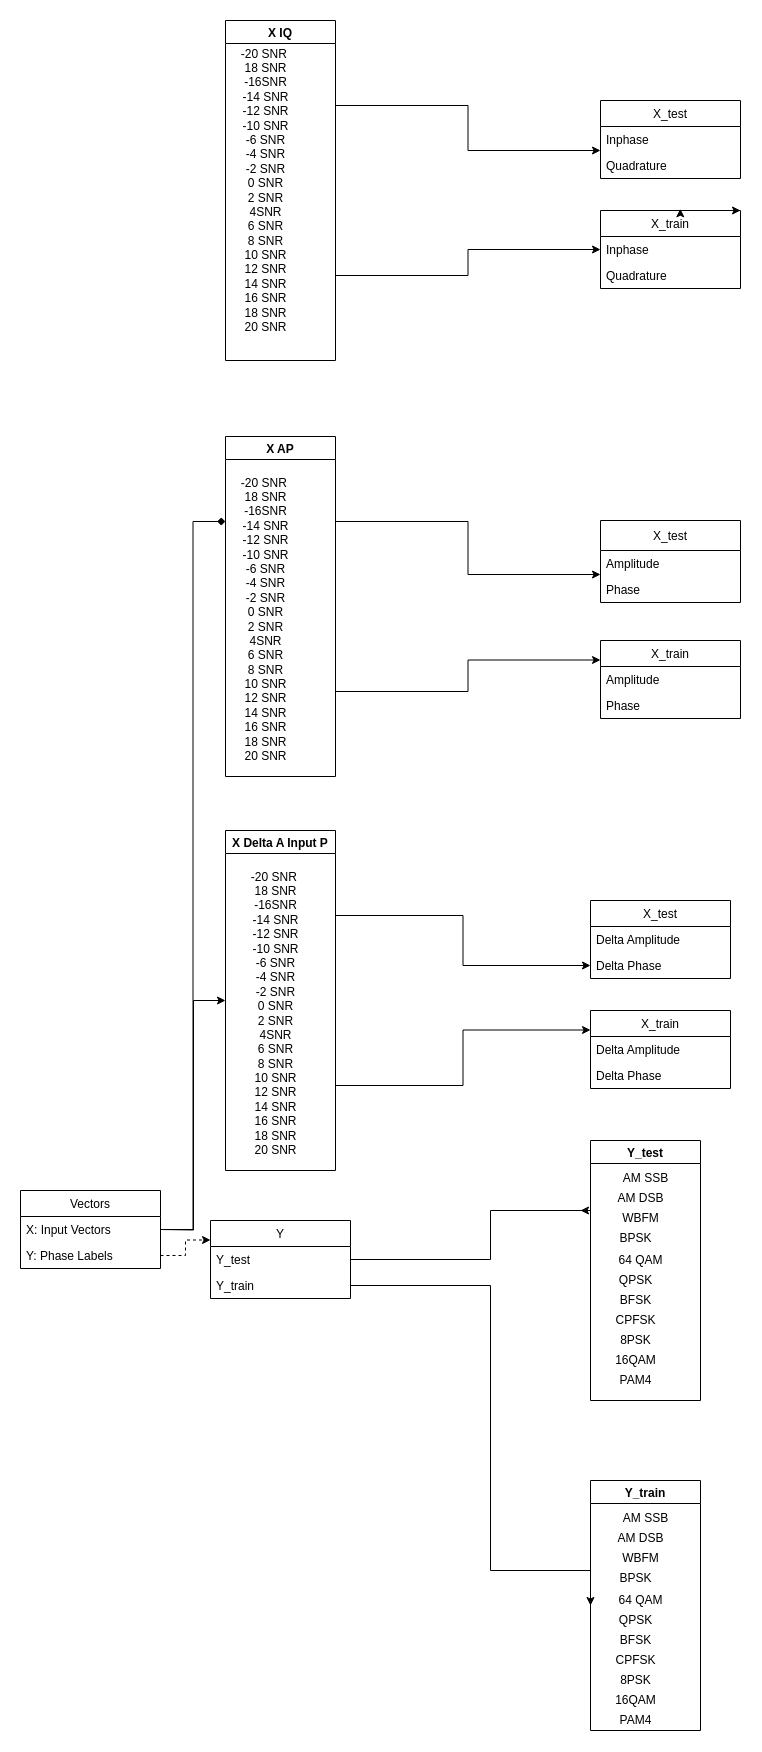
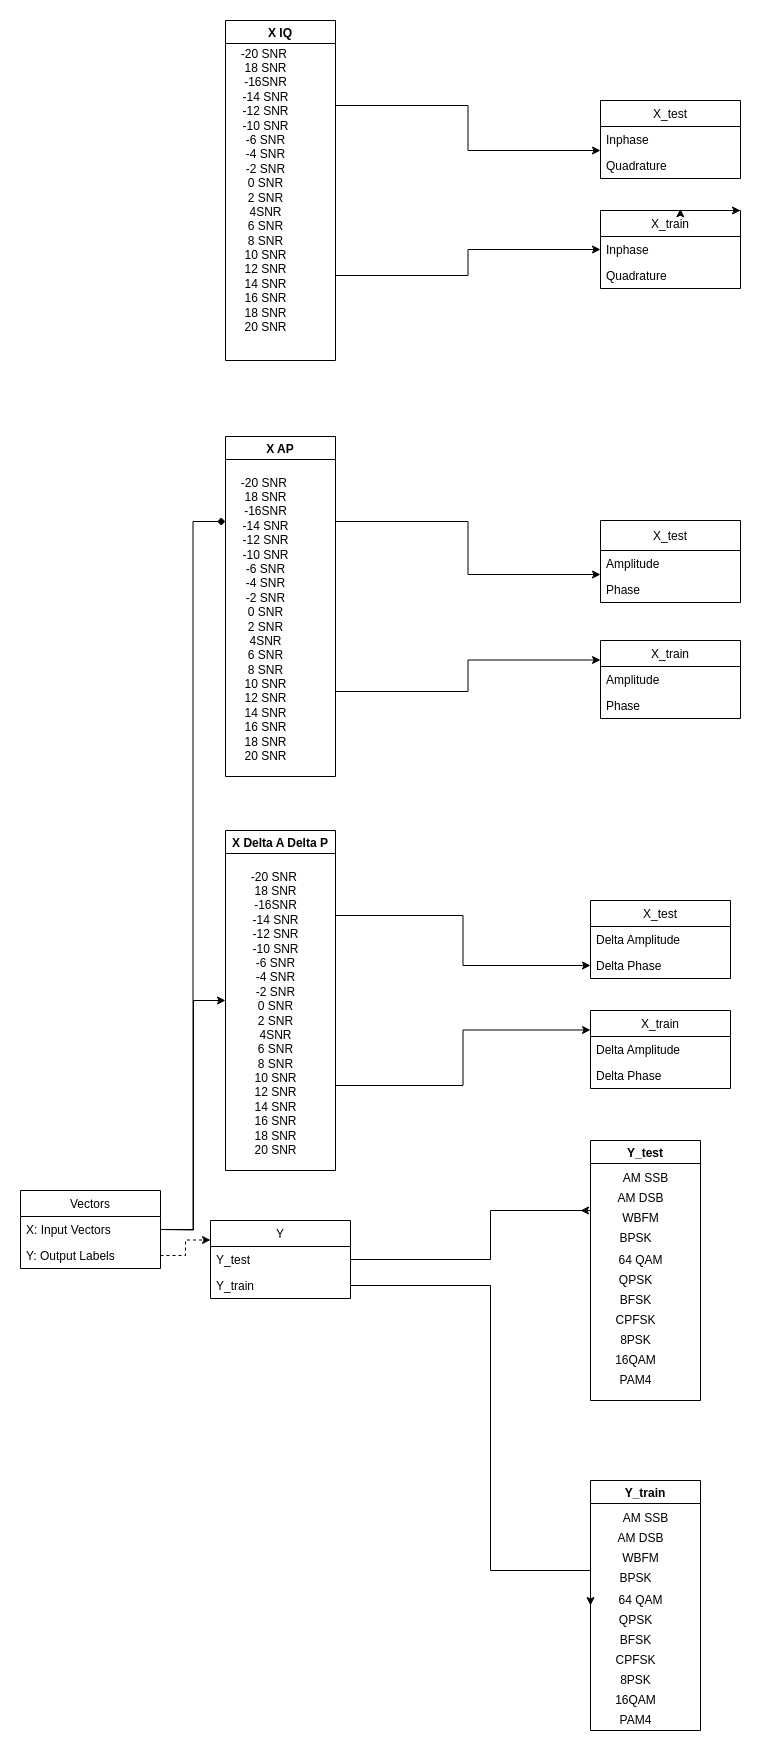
  <mxCell id="0" />
  <mxCell id="1" parent="0" />
  <mxCell id="2" value="X_test" style="swimlane;fontStyle=0;childLayout=stackLayout;horizontal=1;startSize=26;horizontalStack=0;resizeParent=1;resizeParentMax=0;resizeLast=0;collapsible=1;marginBottom=0;" vertex="1" parent="1"><mxGeometry x="590" y="900" width="140" height="78" as="geometry" /></mxCell>
  <mxCell id="3" value="Delta Amplitude" style="text;strokeColor=none;fillColor=none;align=left;verticalAlign=top;spacingLeft=4;spacingRight=4;overflow=hidden;rotatable=0;points=[[0,0.5],[1,0.5]];portConstraint=eastwest;" vertex="1" parent="2"><mxGeometry y="26" width="140" height="26" as="geometry" /></mxCell>
  <mxCell id="4" value="Delta Phase" style="text;strokeColor=none;fillColor=none;align=left;verticalAlign=top;spacingLeft=4;spacingRight=4;overflow=hidden;rotatable=0;points=[[0,0.5],[1,0.5]];portConstraint=eastwest;" vertex="1" parent="2"><mxGeometry y="52" width="140" height="26" as="geometry" /></mxCell>
  <mxCell id="5" value="Vectors" style="swimlane;fontStyle=0;childLayout=stackLayout;horizontal=1;startSize=26;horizontalStack=0;resizeParent=1;resizeParentMax=0;resizeLast=0;collapsible=1;marginBottom=0;" vertex="1" parent="1"><mxGeometry x="20" y="1190" width="140" height="78" as="geometry"><mxRectangle x="200" y="140" width="50" height="26" as="alternateBounds" /></mxGeometry></mxCell>
  <mxCell id="6" value="X: Input Vectors" style="text;strokeColor=none;fillColor=none;align=left;verticalAlign=top;spacingLeft=4;spacingRight=4;overflow=hidden;rotatable=0;points=[[0,0.5],[1,0.5]];portConstraint=eastwest;" vertex="1" parent="5"><mxGeometry y="26" width="140" height="26" as="geometry" /></mxCell>
- <mxCell id="7" value="Y: Phase Labels" style="text;strokeColor=none;fillColor=none;align=left;verticalAlign=top;spacingLeft=4;spacingRight=4;overflow=hidden;rotatable=0;points=[[0,0.5],[1,0.5]];portConstraint=eastwest;" vertex="1" parent="5"><mxGeometry y="52" width="140" height="26" as="geometry" /></mxCell>
+ <mxCell id="7" value="Y: Output Labels" style="text;strokeColor=none;fillColor=none;align=left;verticalAlign=top;spacingLeft=4;spacingRight=4;overflow=hidden;rotatable=0;points=[[0,0.5],[1,0.5]];portConstraint=eastwest;" vertex="1" parent="5"><mxGeometry y="52" width="140" height="26" as="geometry" /></mxCell>
  <mxCell id="8" value="Y" style="swimlane;fontStyle=0;childLayout=stackLayout;horizontal=1;startSize=26;horizontalStack=0;resizeParent=1;resizeParentMax=0;resizeLast=0;collapsible=1;marginBottom=0;" vertex="1" parent="1"><mxGeometry x="210" y="1220" width="140" height="78" as="geometry"><mxRectangle x="200" y="140" width="50" height="26" as="alternateBounds" /></mxGeometry></mxCell>
  <mxCell id="9" value="Y_test" style="text;strokeColor=none;fillColor=none;align=left;verticalAlign=top;spacingLeft=4;spacingRight=4;overflow=hidden;rotatable=0;points=[[0,0.5],[1,0.5]];portConstraint=eastwest;" vertex="1" parent="8"><mxGeometry y="26" width="140" height="26" as="geometry" /></mxCell>
  <mxCell id="10" value="Y_train" style="text;strokeColor=none;fillColor=none;align=left;verticalAlign=top;spacingLeft=4;spacingRight=4;overflow=hidden;rotatable=0;points=[[0,0.5],[1,0.5]];portConstraint=eastwest;" vertex="1" parent="8"><mxGeometry y="52" width="140" height="26" as="geometry" /></mxCell>
  <mxCell id="11" style="edgeStyle=orthogonalEdgeStyle;rounded=0;orthogonalLoop=1;jettySize=auto;html=1;exitX=1;exitY=0.5;exitDx=0;exitDy=0;entryX=0;entryY=0.25;entryDx=0;entryDy=0;dashed=1;" edge="1" parent="1" source="7" target="8"><mxGeometry relative="1" as="geometry" /></mxCell>
  <mxCell id="12" value="X_train" style="swimlane;fontStyle=0;childLayout=stackLayout;horizontal=1;startSize=26;horizontalStack=0;resizeParent=1;resizeParentMax=0;resizeLast=0;collapsible=1;marginBottom=0;" vertex="1" parent="1"><mxGeometry x="590" y="1010" width="140" height="78" as="geometry" /></mxCell>
  <mxCell id="13" value="Delta Amplitude" style="text;strokeColor=none;fillColor=none;align=left;verticalAlign=top;spacingLeft=4;spacingRight=4;overflow=hidden;rotatable=0;points=[[0,0.5],[1,0.5]];portConstraint=eastwest;" vertex="1" parent="12"><mxGeometry y="26" width="140" height="26" as="geometry" /></mxCell>
  <mxCell id="14" value="Delta Phase" style="text;strokeColor=none;fillColor=none;align=left;verticalAlign=top;spacingLeft=4;spacingRight=4;overflow=hidden;rotatable=0;points=[[0,0.5],[1,0.5]];portConstraint=eastwest;" vertex="1" parent="12"><mxGeometry y="52" width="140" height="26" as="geometry" /></mxCell>
  <mxCell id="15" style="edgeStyle=orthogonalEdgeStyle;rounded=0;orthogonalLoop=1;jettySize=auto;html=1;entryX=0;entryY=0.25;entryDx=0;entryDy=0;exitX=1;exitY=0.75;exitDx=0;exitDy=0;" edge="1" parent="1" source="65" target="12"><mxGeometry relative="1" as="geometry"><mxPoint x="280" y="970" as="sourcePoint" /></mxGeometry></mxCell>
  <mxCell id="16" value="Y_test" style="swimlane;" vertex="1" parent="1"><mxGeometry x="590" y="1140" width="110" height="260" as="geometry" /></mxCell>
  <mxCell id="17" value="AM DSB" style="text;html=1;align=center;verticalAlign=middle;resizable=0;points=[];autosize=1;strokeColor=none;" vertex="1" parent="16"><mxGeometry x="20" y="48" width="60" height="20" as="geometry" /></mxCell>
  <mxCell id="18" value="AM SSB" style="text;html=1;align=center;verticalAlign=middle;resizable=0;points=[];autosize=1;strokeColor=none;" vertex="1" parent="16"><mxGeometry x="25" y="28" width="60" height="20" as="geometry" /></mxCell>
  <mxCell id="19" value="QPSK" style="text;html=1;align=center;verticalAlign=middle;resizable=0;points=[];autosize=1;strokeColor=none;" vertex="1" parent="16"><mxGeometry x="20" y="130" width="50" height="20" as="geometry" /></mxCell>
  <mxCell id="20" value="BPSK" style="text;html=1;align=center;verticalAlign=middle;resizable=0;points=[];autosize=1;strokeColor=none;" vertex="1" parent="16"><mxGeometry x="20" y="88" width="50" height="20" as="geometry" /></mxCell>
  <mxCell id="21" value="WBFM" style="text;html=1;align=center;verticalAlign=middle;resizable=0;points=[];autosize=1;strokeColor=none;" vertex="1" parent="16"><mxGeometry x="25" y="68" width="50" height="20" as="geometry" /></mxCell>
  <mxCell id="22" value="16QAM" style="text;html=1;align=center;verticalAlign=middle;resizable=0;points=[];autosize=1;strokeColor=none;" vertex="1" parent="16"><mxGeometry x="15" y="210" width="60" height="20" as="geometry" /></mxCell>
  <mxCell id="23" value="BFSK" style="text;html=1;align=center;verticalAlign=middle;resizable=0;points=[];autosize=1;strokeColor=none;" vertex="1" parent="16"><mxGeometry x="20" y="150" width="50" height="20" as="geometry" /></mxCell>
  <mxCell id="24" value="CPFSK" style="text;html=1;align=center;verticalAlign=middle;resizable=0;points=[];autosize=1;strokeColor=none;" vertex="1" parent="16"><mxGeometry x="15" y="170" width="60" height="20" as="geometry" /></mxCell>
  <mxCell id="25" value="64 QAM" style="text;html=1;align=center;verticalAlign=middle;resizable=0;points=[];autosize=1;strokeColor=none;" vertex="1" parent="16"><mxGeometry x="20" y="110" width="60" height="20" as="geometry" /></mxCell>
  <mxCell id="26" value="8PSK" style="text;html=1;align=center;verticalAlign=middle;resizable=0;points=[];autosize=1;strokeColor=none;" vertex="1" parent="16"><mxGeometry x="20" y="190" width="50" height="20" as="geometry" /></mxCell>
  <mxCell id="27" value="PAM4" style="text;html=1;align=center;verticalAlign=middle;resizable=0;points=[];autosize=1;strokeColor=none;" vertex="1" parent="16"><mxGeometry x="20" y="230" width="50" height="20" as="geometry" /></mxCell>
  <mxCell id="28" value="Y_train" style="swimlane;" vertex="1" parent="1"><mxGeometry x="590" y="1480" width="110" height="250" as="geometry" /></mxCell>
  <mxCell id="29" value="AM DSB" style="text;html=1;align=center;verticalAlign=middle;resizable=0;points=[];autosize=1;strokeColor=none;" vertex="1" parent="28"><mxGeometry x="20" y="48" width="60" height="20" as="geometry" /></mxCell>
  <mxCell id="30" value="AM SSB" style="text;html=1;align=center;verticalAlign=middle;resizable=0;points=[];autosize=1;strokeColor=none;" vertex="1" parent="28"><mxGeometry x="25" y="28" width="60" height="20" as="geometry" /></mxCell>
  <mxCell id="31" value="QPSK" style="text;html=1;align=center;verticalAlign=middle;resizable=0;points=[];autosize=1;strokeColor=none;" vertex="1" parent="28"><mxGeometry x="20" y="130" width="50" height="20" as="geometry" /></mxCell>
  <mxCell id="32" value="BPSK" style="text;html=1;align=center;verticalAlign=middle;resizable=0;points=[];autosize=1;strokeColor=none;" vertex="1" parent="28"><mxGeometry x="20" y="88" width="50" height="20" as="geometry" /></mxCell>
  <mxCell id="33" value="WBFM" style="text;html=1;align=center;verticalAlign=middle;resizable=0;points=[];autosize=1;strokeColor=none;" vertex="1" parent="28"><mxGeometry x="25" y="68" width="50" height="20" as="geometry" /></mxCell>
  <mxCell id="34" value="16QAM" style="text;html=1;align=center;verticalAlign=middle;resizable=0;points=[];autosize=1;strokeColor=none;" vertex="1" parent="28"><mxGeometry x="15" y="210" width="60" height="20" as="geometry" /></mxCell>
  <mxCell id="35" value="BFSK" style="text;html=1;align=center;verticalAlign=middle;resizable=0;points=[];autosize=1;strokeColor=none;" vertex="1" parent="28"><mxGeometry x="20" y="150" width="50" height="20" as="geometry" /></mxCell>
  <mxCell id="36" value="CPFSK" style="text;html=1;align=center;verticalAlign=middle;resizable=0;points=[];autosize=1;strokeColor=none;" vertex="1" parent="28"><mxGeometry x="15" y="170" width="60" height="20" as="geometry" /></mxCell>
  <mxCell id="37" value="64 QAM" style="text;html=1;align=center;verticalAlign=middle;resizable=0;points=[];autosize=1;strokeColor=none;" vertex="1" parent="28"><mxGeometry x="20" y="110" width="60" height="20" as="geometry" /></mxCell>
  <mxCell id="38" value="8PSK" style="text;html=1;align=center;verticalAlign=middle;resizable=0;points=[];autosize=1;strokeColor=none;" vertex="1" parent="28"><mxGeometry x="20" y="190" width="50" height="20" as="geometry" /></mxCell>
  <mxCell id="39" value="PAM4" style="text;html=1;align=center;verticalAlign=middle;resizable=0;points=[];autosize=1;strokeColor=none;" vertex="1" parent="28"><mxGeometry x="20" y="230" width="50" height="20" as="geometry" /></mxCell>
  <mxCell id="40" style="edgeStyle=orthogonalEdgeStyle;rounded=0;orthogonalLoop=1;jettySize=auto;html=1;exitX=1;exitY=0.5;exitDx=0;exitDy=0;" edge="1" parent="1" source="9"><mxGeometry relative="1" as="geometry"><mxPoint x="580" y="1210" as="targetPoint" /><Array as="points"><mxPoint x="490" y="1259" /><mxPoint x="490" y="1210" /><mxPoint x="590" y="1210" /></Array></mxGeometry></mxCell>
  <mxCell id="41" style="edgeStyle=orthogonalEdgeStyle;rounded=0;orthogonalLoop=1;jettySize=auto;html=1;exitX=1;exitY=0.5;exitDx=0;exitDy=0;entryX=0;entryY=0.5;entryDx=0;entryDy=0;" edge="1" parent="1" source="10" target="28"><mxGeometry relative="1" as="geometry"><Array as="points"><mxPoint x="490" y="1285" /><mxPoint x="490" y="1570" /><mxPoint x="590" y="1570" /></Array></mxGeometry></mxCell>
  <mxCell id="42" value="X_test" style="swimlane;fontStyle=0;childLayout=stackLayout;horizontal=1;startSize=30;horizontalStack=0;resizeParent=1;resizeParentMax=0;resizeLast=0;collapsible=1;marginBottom=0;" vertex="1" parent="1"><mxGeometry x="600" y="520" width="140" height="82" as="geometry" /></mxCell>
  <mxCell id="43" value="Amplitude" style="text;strokeColor=none;fillColor=none;align=left;verticalAlign=top;spacingLeft=4;spacingRight=4;overflow=hidden;rotatable=0;points=[[0,0.5],[1,0.5]];portConstraint=eastwest;" vertex="1" parent="42"><mxGeometry y="30" width="140" height="26" as="geometry" /></mxCell>
  <mxCell id="44" value="Phase" style="text;strokeColor=none;fillColor=none;align=left;verticalAlign=top;spacingLeft=4;spacingRight=4;overflow=hidden;rotatable=0;points=[[0,0.5],[1,0.5]];portConstraint=eastwest;" vertex="1" parent="42"><mxGeometry y="56" width="140" height="26" as="geometry" /></mxCell>
  <mxCell id="45" value="X_train" style="swimlane;fontStyle=0;childLayout=stackLayout;horizontal=1;startSize=26;horizontalStack=0;resizeParent=1;resizeParentMax=0;resizeLast=0;collapsible=1;marginBottom=0;" vertex="1" parent="1"><mxGeometry x="600" y="640" width="140" height="78" as="geometry" /></mxCell>
  <mxCell id="46" value="Amplitude" style="text;strokeColor=none;fillColor=none;align=left;verticalAlign=top;spacingLeft=4;spacingRight=4;overflow=hidden;rotatable=0;points=[[0,0.5],[1,0.5]];portConstraint=eastwest;" vertex="1" parent="45"><mxGeometry y="26" width="140" height="26" as="geometry" /></mxCell>
  <mxCell id="47" value="Phase" style="text;strokeColor=none;fillColor=none;align=left;verticalAlign=top;spacingLeft=4;spacingRight=4;overflow=hidden;rotatable=0;points=[[0,0.5],[1,0.5]];portConstraint=eastwest;" vertex="1" parent="45"><mxGeometry y="52" width="140" height="26" as="geometry" /></mxCell>
  <mxCell id="48" style="edgeStyle=orthogonalEdgeStyle;rounded=0;orthogonalLoop=1;jettySize=auto;html=1;exitX=1;exitY=0.25;exitDx=0;exitDy=0;entryX=0;entryY=0.923;entryDx=0;entryDy=0;entryPerimeter=0;" edge="1" parent="1" target="43" source="61"><mxGeometry relative="1" as="geometry"><mxPoint x="390" y="634" as="sourcePoint" /></mxGeometry></mxCell>
  <mxCell id="49" style="edgeStyle=orthogonalEdgeStyle;rounded=0;orthogonalLoop=1;jettySize=auto;html=1;exitX=1;exitY=0.75;exitDx=0;exitDy=0;entryX=0;entryY=0.25;entryDx=0;entryDy=0;" edge="1" parent="1" target="45" source="61"><mxGeometry relative="1" as="geometry"><mxPoint x="390" y="660" as="sourcePoint" /></mxGeometry></mxCell>
  <mxCell id="50" value="X_test" style="swimlane;fontStyle=0;childLayout=stackLayout;horizontal=1;startSize=26;horizontalStack=0;resizeParent=1;resizeParentMax=0;resizeLast=0;collapsible=1;marginBottom=0;" vertex="1" parent="1"><mxGeometry x="600" y="100" width="140" height="78" as="geometry" /></mxCell>
  <mxCell id="51" value="Inphase" style="text;strokeColor=none;fillColor=none;align=left;verticalAlign=top;spacingLeft=4;spacingRight=4;overflow=hidden;rotatable=0;points=[[0,0.5],[1,0.5]];portConstraint=eastwest;" vertex="1" parent="50"><mxGeometry y="26" width="140" height="26" as="geometry" /></mxCell>
  <mxCell id="52" value="Quadrature" style="text;strokeColor=none;fillColor=none;align=left;verticalAlign=top;spacingLeft=4;spacingRight=4;overflow=hidden;rotatable=0;points=[[0,0.5],[1,0.5]];portConstraint=eastwest;" vertex="1" parent="50"><mxGeometry y="52" width="140" height="26" as="geometry" /></mxCell>
  <mxCell id="53" value="X_train" style="swimlane;fontStyle=0;childLayout=stackLayout;horizontal=1;startSize=26;horizontalStack=0;resizeParent=1;resizeParentMax=0;resizeLast=0;collapsible=1;marginBottom=0;" vertex="1" parent="1"><mxGeometry x="600" y="210" width="140" height="78" as="geometry" /></mxCell>
  <mxCell id="54" value="Inphase" style="text;strokeColor=none;fillColor=none;align=left;verticalAlign=top;spacingLeft=4;spacingRight=4;overflow=hidden;rotatable=0;points=[[0,0.5],[1,0.5]];portConstraint=eastwest;" vertex="1" parent="53"><mxGeometry y="26" width="140" height="26" as="geometry" /></mxCell>
  <mxCell id="55" value="Quadrature" style="text;strokeColor=none;fillColor=none;align=left;verticalAlign=top;spacingLeft=4;spacingRight=4;overflow=hidden;rotatable=0;points=[[0,0.5],[1,0.5]];portConstraint=eastwest;" vertex="1" parent="53"><mxGeometry y="52" width="140" height="26" as="geometry" /></mxCell>
  <mxCell id="56" style="edgeStyle=orthogonalEdgeStyle;rounded=0;orthogonalLoop=1;jettySize=auto;html=1;entryX=0;entryY=0.923;entryDx=0;entryDy=0;entryPerimeter=0;exitX=1;exitY=0.25;exitDx=0;exitDy=0;" edge="1" parent="1" target="51" source="58"><mxGeometry relative="1" as="geometry"><mxPoint x="250" y="270" as="sourcePoint" /></mxGeometry></mxCell>
  <mxCell id="57" style="edgeStyle=orthogonalEdgeStyle;rounded=0;orthogonalLoop=1;jettySize=auto;html=1;exitX=1;exitY=0.75;exitDx=0;exitDy=0;entryX=0;entryY=0.5;entryDx=0;entryDy=0;" edge="1" parent="1" source="58" target="54"><mxGeometry relative="1" as="geometry" /></mxCell>
  <mxCell id="58" value="X IQ" style="swimlane;" vertex="1" parent="1"><mxGeometry x="225" y="20" width="110" height="340" as="geometry" /></mxCell>
  <mxCell id="59" value="-20 SNR&amp;nbsp;&lt;br&gt;18 SNR&lt;br&gt;-16SNR&lt;br&gt;-14 SNR&lt;br&gt;-12 SNR&lt;br&gt;-10 SNR&lt;br&gt;-6 SNR&lt;br&gt;-4 SNR&lt;br&gt;-2 SNR&lt;br&gt;0 SNR&lt;br&gt;2 SNR&lt;br&gt;4SNR&lt;br&gt;6 SNR&lt;br&gt;8 SNR&lt;br&gt;10 SNR&lt;br&gt;12 SNR&lt;br&gt;14 SNR&lt;br&gt;16 SNR&lt;br&gt;18 SNR&lt;br&gt;20 SNR&lt;br&gt;" style="text;html=1;align=center;verticalAlign=middle;resizable=0;points=[];autosize=1;strokeColor=none;" vertex="1" parent="58"><mxGeometry x="10" y="25" width="60" height="290" as="geometry" /></mxCell>
  <mxCell id="60" style="edgeStyle=orthogonalEdgeStyle;rounded=0;orthogonalLoop=1;jettySize=auto;html=1;exitX=0.5;exitY=0;exitDx=0;exitDy=0;entryX=0.57;entryY=-0.022;entryDx=0;entryDy=0;entryPerimeter=0;" edge="1" parent="1" source="53" target="53"><mxGeometry relative="1" as="geometry" /></mxCell>
  <mxCell id="61" value="X AP" style="swimlane;" vertex="1" parent="1"><mxGeometry x="225" y="436" width="110" height="340" as="geometry" /></mxCell>
  <mxCell id="62" value="-20 SNR&amp;nbsp;&lt;br&gt;18 SNR&lt;br&gt;-16SNR&lt;br&gt;-14 SNR&lt;br&gt;-12 SNR&lt;br&gt;-10 SNR&lt;br&gt;-6 SNR&lt;br&gt;-4 SNR&lt;br&gt;-2 SNR&lt;br&gt;0 SNR&lt;br&gt;2 SNR&lt;br&gt;4SNR&lt;br&gt;6 SNR&lt;br&gt;8 SNR&lt;br&gt;10 SNR&lt;br&gt;12 SNR&lt;br&gt;14 SNR&lt;br&gt;16 SNR&lt;br&gt;18 SNR&lt;br&gt;20 SNR" style="text;html=1;align=center;verticalAlign=middle;resizable=0;points=[];autosize=1;strokeColor=none;" vertex="1" parent="61"><mxGeometry x="10" y="38" width="60" height="290" as="geometry" /></mxCell>
  <mxCell id="63" value="&lt;span style=&quot;color: rgba(0 , 0 , 0 , 0) ; font-family: monospace ; font-size: 0px&quot;&gt;%3CmxGraphModel%3E%3Croot%3E%3CmxCell%20id%3D%220%22%2F%3E%3CmxCell%20id%3D%221%22%20parent%3D%220%22%2F%3E%3CmxCell%20id%3D%222%22%20value%3D%22-20%20SNR%26amp%3Bnbsp%3B%26lt%3Bbr%26gt%3B18%20SNR%26lt%3Bbr%26gt%3B-16SNR%26lt%3Bbr%26gt%3B-14%20SNR%26lt%3Bbr%26gt%3B-12%20SNR%26lt%3Bbr%26gt%3B-10%20SNR%26lt%3Bbr%26gt%3B-6%20SNR%26lt%3Bbr%26gt%3B-4%20SNR%26lt%3Bbr%26gt%3B-2%20SNR%26lt%3Bbr%26gt%3B0%20SNR%26lt%3Bbr%26gt%3B2%20SNR%26lt%3Bbr%26gt%3B4SNR%26lt%3Bbr%26gt%3B6%20SNR%26lt%3Bbr%26gt%3B8%20SNR%26lt%3Bbr%26gt%3B10%20SNR%26lt%3Bbr%26gt%3B12%20SNR%26lt%3Bbr%26gt%3B14%20SNR%26lt%3Bbr%26gt%3B16%20SNR%26lt%3Bbr%26gt%3B18%20SNR%26lt%3Bbr%26gt%3B20%20SNR%26lt%3Bbr%26gt%3B%22%20style%3D%22text%3Bhtml%3D1%3Balign%3Dcenter%3BverticalAlign%3Dmiddle%3Bresizable%3D0%3Bpoints%3D%5B%5D%3Bautosize%3D1%3BstrokeColor%3Dnone%3B%22%20vertex%3D%221%22%20parent%3D%221%22%3E%3CmxGeometry%20x%3D%22150%22%20y%3D%22-495%22%20width%3D%2260%22%20height%3D%22290%22%20as%3D%22geometry%22%2F%3E%3C%2FmxCell%3E%3C%2Froot%3E%3C%2FmxGraphModel%3E&lt;/span&gt;" style="text;html=1;align=center;verticalAlign=middle;resizable=0;points=[];autosize=1;strokeColor=none;" vertex="1" parent="1"><mxGeometry x="180" y="590" width="20" height="20" as="geometry" /></mxCell>
  <mxCell id="64" style="edgeStyle=orthogonalEdgeStyle;rounded=0;orthogonalLoop=1;jettySize=auto;html=1;exitX=1;exitY=0.25;exitDx=0;exitDy=0;entryX=0;entryY=0.5;entryDx=0;entryDy=0;" edge="1" parent="1" source="65" target="4"><mxGeometry relative="1" as="geometry" /></mxCell>
- <mxCell id="65" value="X Delta A Input P" style="swimlane;" vertex="1" parent="1"><mxGeometry x="225" y="830" width="110" height="340" as="geometry" /></mxCell>
+ <mxCell id="65" value="X Delta A Delta P" style="swimlane;" vertex="1" parent="1"><mxGeometry x="225" y="830" width="110" height="340" as="geometry" /></mxCell>
  <mxCell id="66" value="-20 SNR&amp;nbsp;&lt;br&gt;18 SNR&lt;br&gt;-16SNR&lt;br&gt;-14 SNR&lt;br&gt;-12 SNR&lt;br&gt;-10 SNR&lt;br&gt;-6 SNR&lt;br&gt;-4 SNR&lt;br&gt;-2 SNR&lt;br&gt;0 SNR&lt;br&gt;2 SNR&lt;br&gt;4SNR&lt;br&gt;6 SNR&lt;br&gt;8 SNR&lt;br&gt;10 SNR&lt;br&gt;12 SNR&lt;br&gt;14 SNR&lt;br&gt;16 SNR&lt;br&gt;18 SNR&lt;br&gt;20 SNR" style="text;html=1;align=center;verticalAlign=middle;resizable=0;points=[];autosize=1;strokeColor=none;" vertex="1" parent="65"><mxGeometry x="20" y="38" width="60" height="290" as="geometry" /></mxCell>
  <mxCell id="67" style="edgeStyle=orthogonalEdgeStyle;rounded=0;orthogonalLoop=1;jettySize=auto;html=1;entryX=0;entryY=0.5;entryDx=0;entryDy=0;" edge="1" parent="1" target="65"><mxGeometry relative="1" as="geometry"><mxPoint x="160" y="1229" as="sourcePoint" /></mxGeometry></mxCell>
  <mxCell id="68" style="edgeStyle=orthogonalEdgeStyle;rounded=0;orthogonalLoop=1;jettySize=auto;html=1;exitX=1;exitY=0.5;exitDx=0;exitDy=0;entryX=0;entryY=0.25;entryDx=0;entryDy=0;endArrow=diamond;" edge="1" parent="1" source="6" target="61"><mxGeometry relative="1" as="geometry" /></mxCell>
  <mxCell id="69" style="edgeStyle=orthogonalEdgeStyle;rounded=0;orthogonalLoop=1;jettySize=auto;html=1;exitX=0.75;exitY=0;exitDx=0;exitDy=0;entryX=1;entryY=0;entryDx=0;entryDy=0;" edge="1" parent="1" source="53" target="53"><mxGeometry relative="1" as="geometry" /></mxCell>
